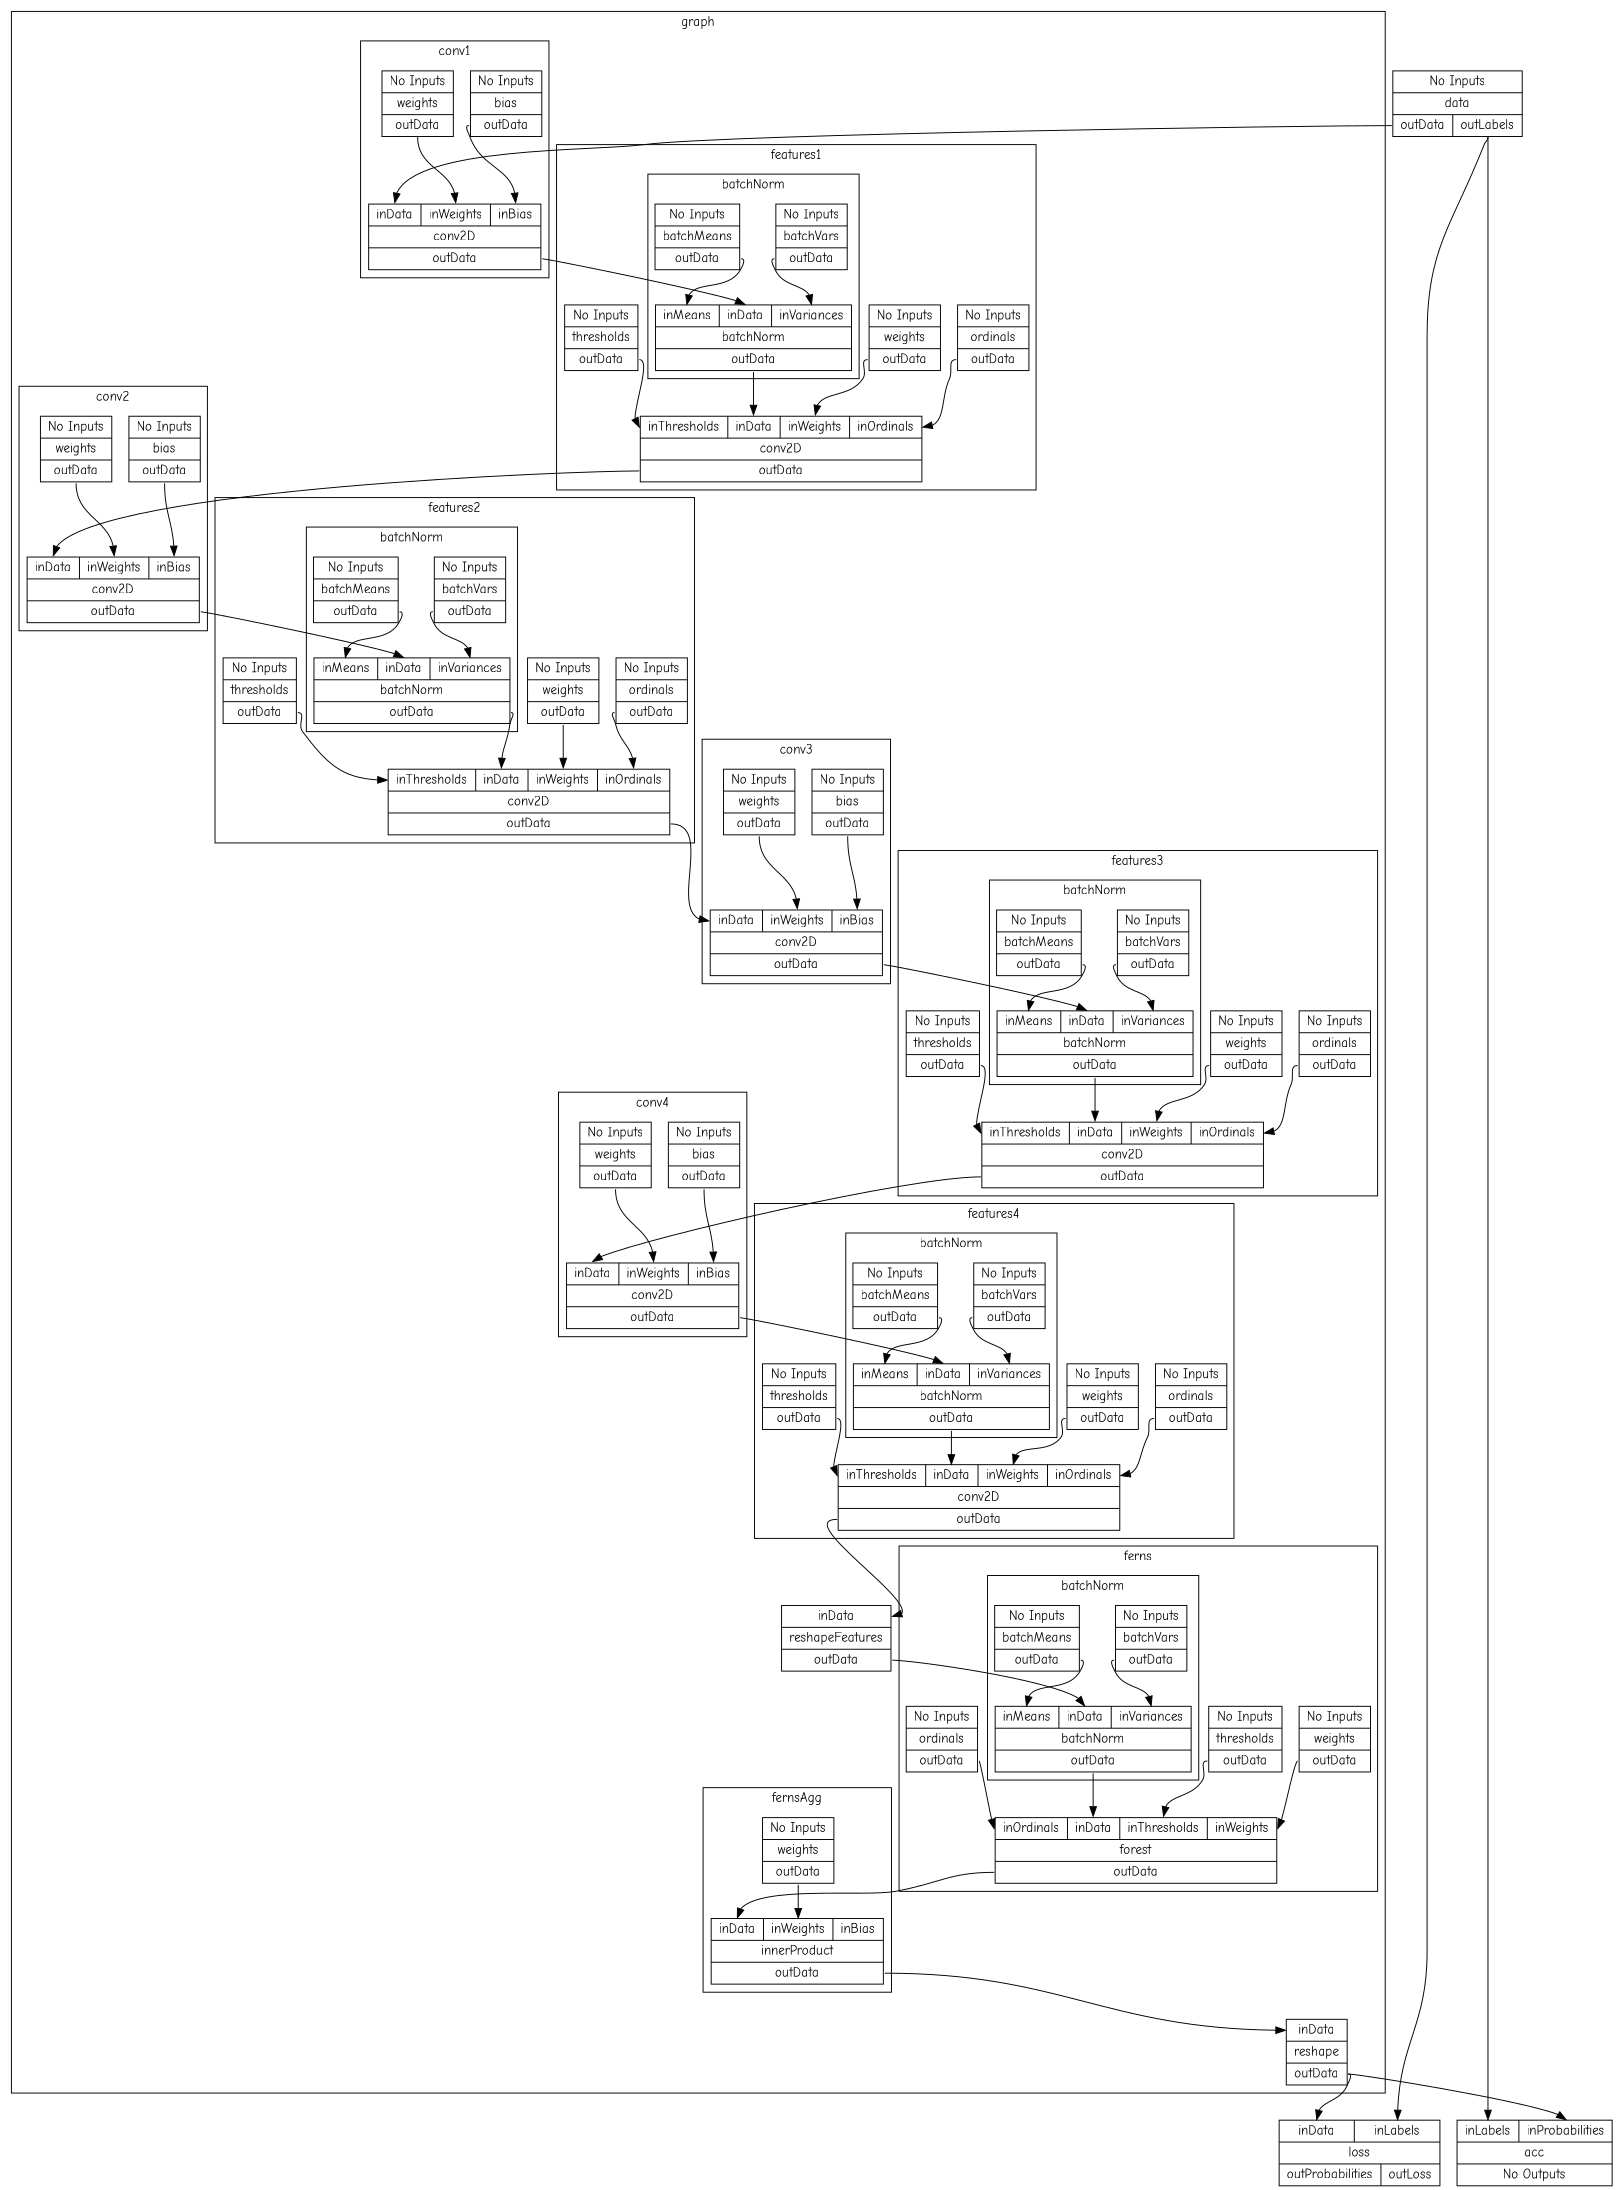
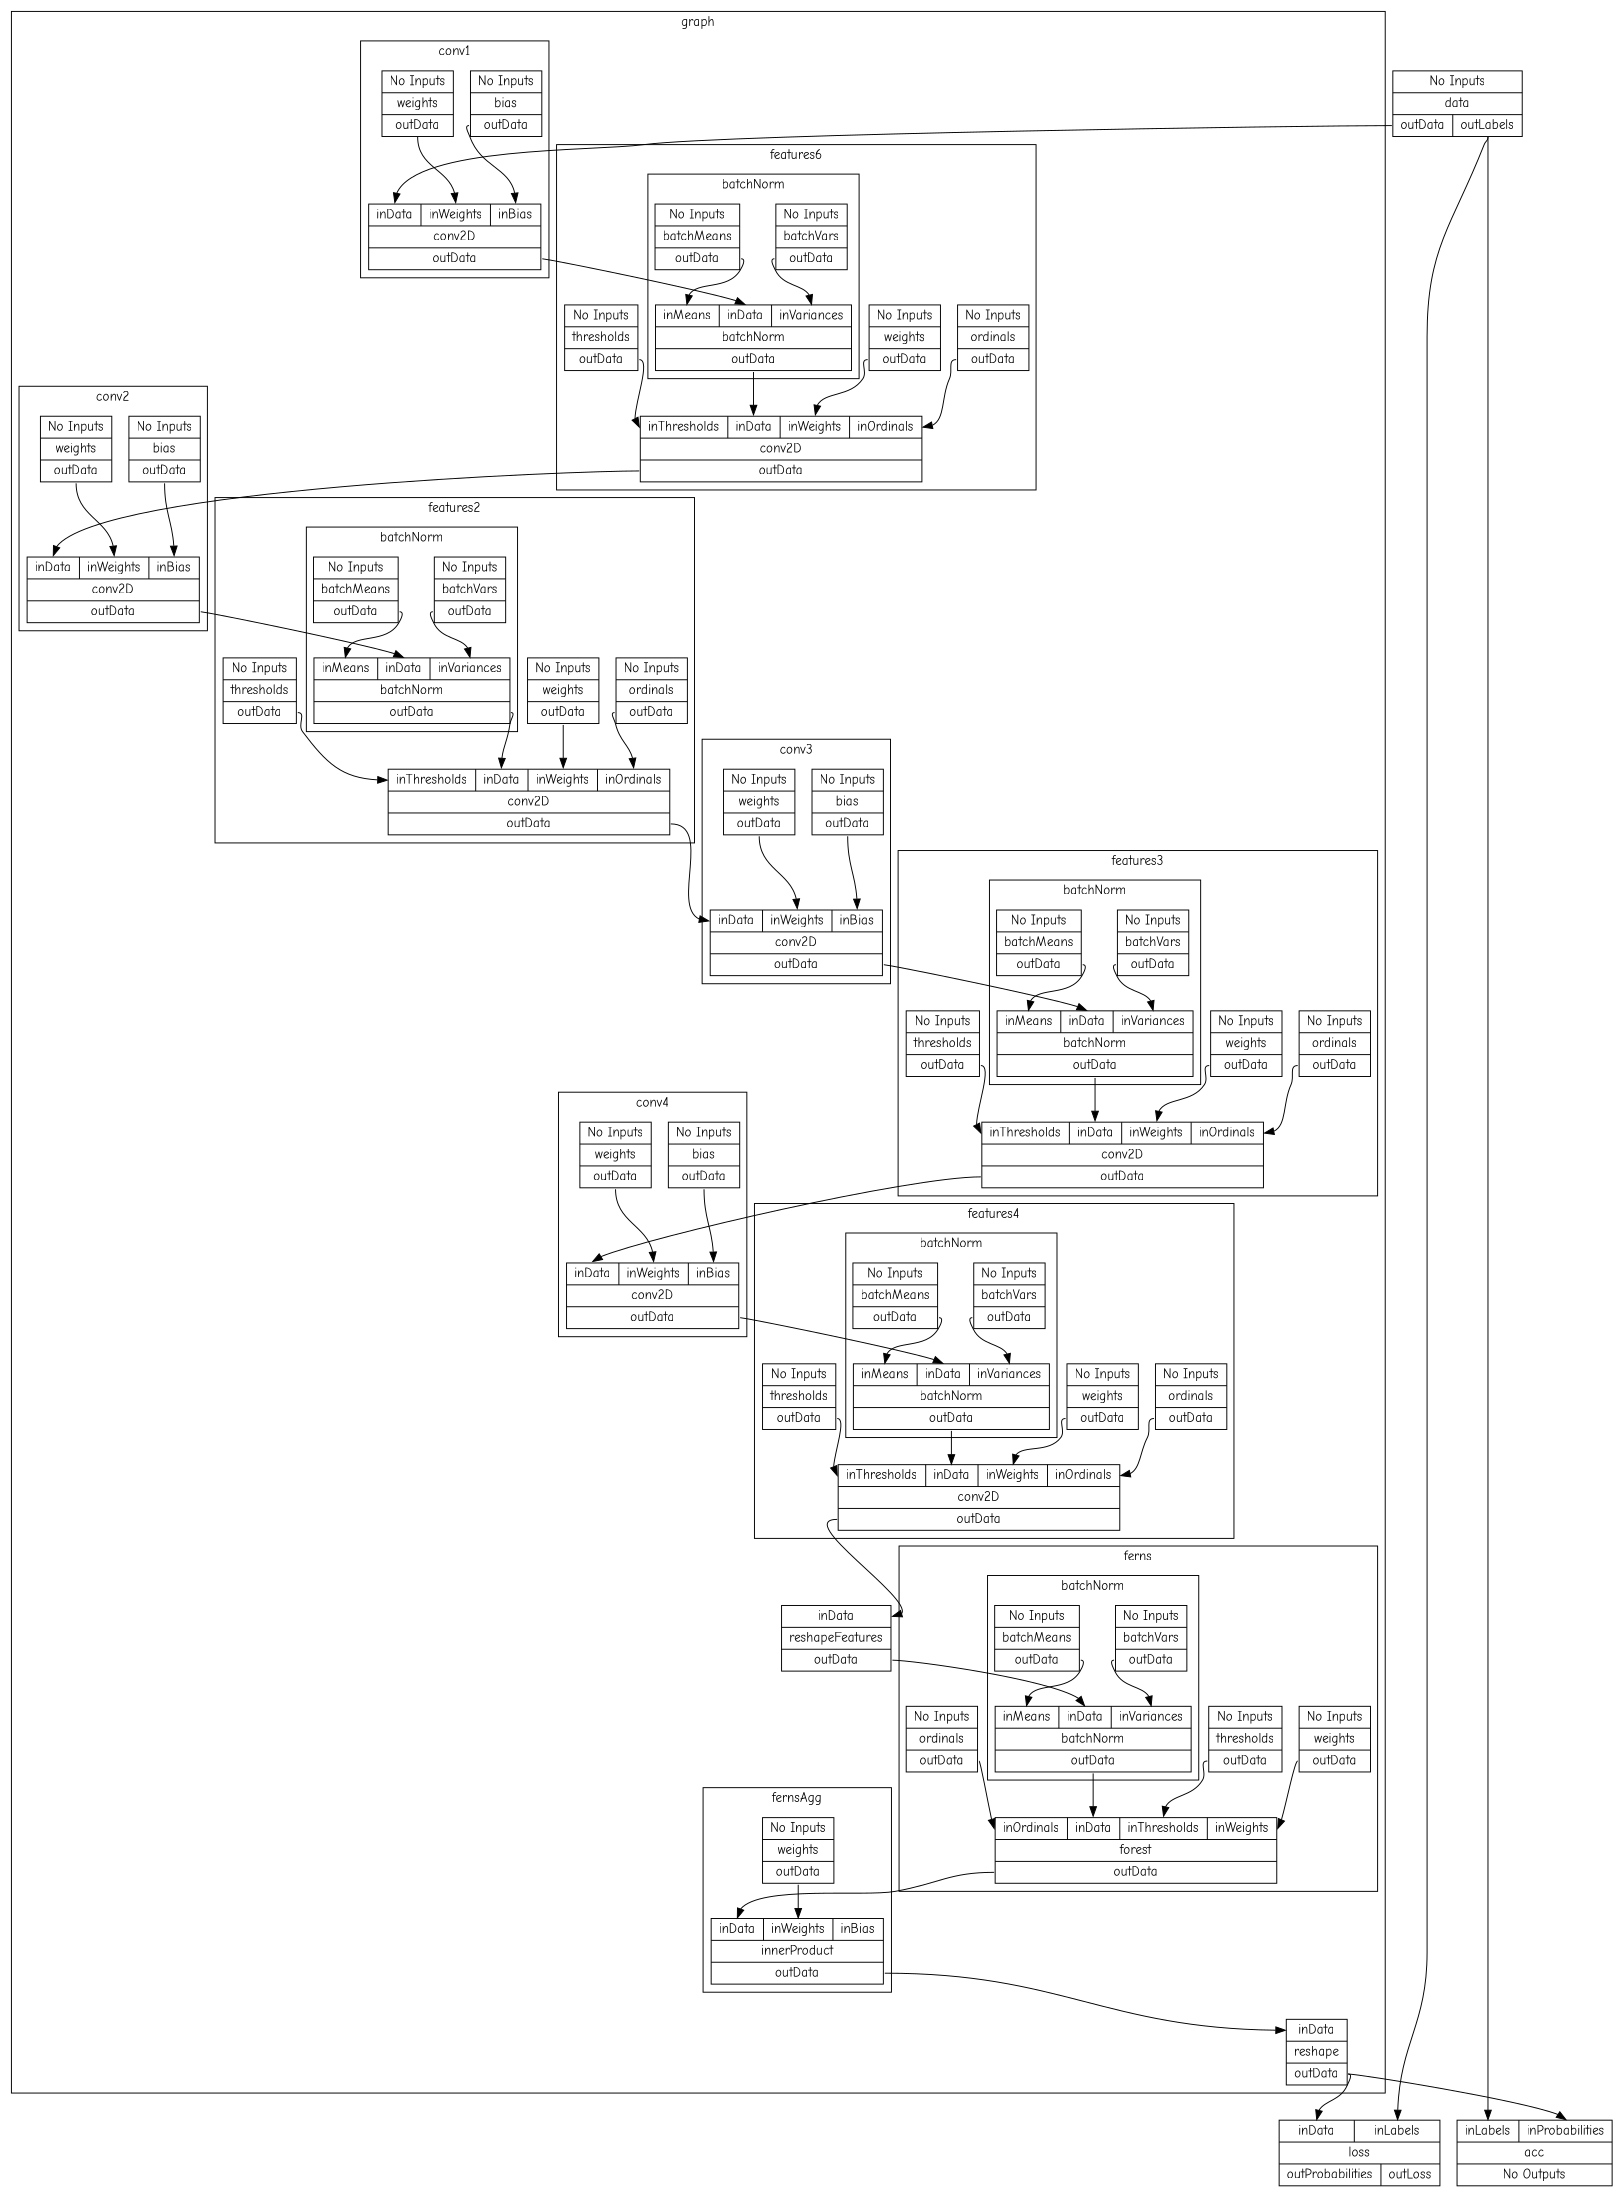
  digraph {
    fontname="Comic Neue"
    node [shape=record fontname="Comic Neue"]
    edge [headport=inData tailport=outData fontname="Comic Neue"]
    n1 [label="{No Inputs|batchVars|{<outData> outData}}"]
    n2 [label="{{<inMeans> inMeans|<inData> inData|<inVariances> inVariances}|batchNorm|{<outData> outData}}"]
    n3 [label="{No Inputs|batchMeans|{<outData> outData}}"]
    n4 [label="{{<inOrdinals> inOrdinals|<inData> inData|<inThresholds> inThresholds|<inWeights> inWeights}|forest|{<outData> outData}}"]
    n5 [label="{No Inputs|thresholds|{<outData> outData}}"]
    n6 [label="{No Inputs|ordinals|{<outData> outData}}"]
    n7 [label="{No Inputs|weights|{<outData> outData}}"]
    n8 [label="{{<inMeans> inMeans|<inData> inData|<inVariances> inVariances}|batchNorm|{<outData> outData}}"]
    n9 [label="{No Inputs|batchVars|{<outData> outData}}"]
    n10 [label="{No Inputs|batchMeans|{<outData> outData}}"]
    n11 [label="{No Inputs|ordinals|{<outData> outData}}"]
    n12 [label="{No Inputs|weights|{<outData> outData}}"]
    n13 [label="{No Inputs|thresholds|{<outData> outData}}"]
    n14 [label="{{<inThresholds> inThresholds|<inData> inData|<inWeights> inWeights|<inOrdinals> inOrdinals}|conv2D|{<outData> outData}}"]
    n15 [label="{No Inputs|bias|{<outData> outData}}"]
    n16 [label="{No Inputs|weights|{<outData> outData}}"]
    n17 [label="{{<inData> inData|<inWeights> inWeights|<inBias> inBias}|conv2D|{<outData> outData}}"]
    n18 [label="{No Inputs|batchVars|{<outData> outData}}"]
    n19 [label="{{<inMeans> inMeans|<inData> inData|<inVariances> inVariances}|batchNorm|{<outData> outData}}"]
    n20 [label="{No Inputs|batchMeans|{<outData> outData}}"]
    n21 [label="{No Inputs|ordinals|{<outData> outData}}"]
    n22 [label="{{<inThresholds> inThresholds|<inData> inData|<inWeights> inWeights|<inOrdinals> inOrdinals}|conv2D|{<outData> outData}}"]
    n23 [label="{No Inputs|thresholds|{<outData> outData}}"]
    n24 [label="{No Inputs|weights|{<outData> outData}}"]
    n25 [label="{No Inputs|batchMeans|{<outData> outData}}"]
    n26 [label="{{<inMeans> inMeans|<inData> inData|<inVariances> inVariances}|batchNorm|{<outData> outData}}"]
    n27 [label="{No Inputs|batchVars|{<outData> outData}}"]
    n28 [label="{No Inputs|ordinals|{<outData> outData}}"]
    n29 [label="{{<inThresholds> inThresholds|<inData> inData|<inWeights> inWeights|<inOrdinals> inOrdinals}|conv2D|{<outData> outData}}"]
    n30 [label="{No Inputs|weights|{<outData> outData}}"]
    n31 [label="{No Inputs|thresholds|{<outData> outData}}"]
    n32 [label="{No Inputs|batchVars|{<outData> outData}}"]
    n33 [label="{{<inMeans> inMeans|<inData> inData|<inVariances> inVariances}|batchNorm|{<outData> outData}}"]
    n34 [label="{No Inputs|batchMeans|{<outData> outData}}"]
    n35 [label="{{<inThresholds> inThresholds|<inData> inData|<inWeights> inWeights|<inOrdinals> inOrdinals}|conv2D|{<outData> outData}}"]
    n36 [label="{No Inputs|ordinals|{<outData> outData}}"]
    n37 [label="{No Inputs|thresholds|{<outData> outData}}"]
    n38 [label="{No Inputs|weights|{<outData> outData}}"]
    n39 [label="{No Inputs|weights|{<outData> outData}}"]
    n40 [label="{No Inputs|bias|{<outData> outData}}"]
    n41 [label="{{<inData> inData|<inWeights> inWeights|<inBias> inBias}|conv2D|{<outData> outData}}"]
    n42 [label="{No Inputs|weights|{<outData> outData}}"]
    n43 [label="{No Inputs|bias|{<outData> outData}}"]
    n44 [label="{{<inData> inData|<inWeights> inWeights|<inBias> inBias}|conv2D|{<outData> outData}}"]
    n45 [label="{No Inputs|weights|{<outData> outData}}"]
    n46 [label="{No Inputs|bias|{<outData> outData}}"]
    n47 [label="{{<inData> inData|<inWeights> inWeights|<inBias> inBias}|conv2D|{<outData> outData}}"]
    n48 [label="{No Inputs|weights|{<outData> outData}}"]
    n49 [label="{{<inData> inData|<inWeights> inWeights|<inBias> inBias}|innerProduct|{<outData> outData}}"]
    n50 [label="{{<inData> inData}|reshape|{<outData> outData}}"]
    n51 [label="{{<inData> inData}|reshapeFeatures|{<outData> outData}}"]
    n52 [label="{{<inData> inData|<inLabels> inLabels}|loss|{<outProbabilities> outProbabilities|<outLoss> outLoss}}"]
    n53 [label="{{<inLabels> inLabels|<inProbabilities> inProbabilities}|acc|No Outputs}"]
    n54 [label="{No Inputs|data|{<outData> outData|<outLabels> outLabels}}"]
    subgraph cluster_1 {
      label="graph"
      n50
      n51
      subgraph cluster_2 {
        label=ferns
        n4
        n5
        n6
        n7
        subgraph cluster_3 {
          label=batchNorm
          n1
          n2
          n3
        }
      }
      subgraph cluster_4 {
        label=features4
        n11
        n12
        n13
        n14
        subgraph cluster_5 {
          label=batchNorm
          n8
          n9
          n10
        }
      }
      subgraph cluster_6 {
        label=conv3
        n15
        n16
        n17
      }
      subgraph cluster_7 {
        label=features3
        n21
        n22
        n23
        n24
        subgraph cluster_8 {
          label=batchNorm
          n18
          n19
          n20
        }
      }
      subgraph cluster_9 {
        label=features2
        n28
        n29
        n30
        n31
        subgraph cluster_10 {
          label=batchNorm
          n25
          n26
          n27
        }
      }
      subgraph cluster_11 {
-       label=features1
+       label=features6
        n35
        n36
        n37
        n38
        subgraph cluster_12 {
          label=batchNorm
          n32
          n33
          n34
        }
      }
      subgraph cluster_13 {
        label=conv1
        n39
        n40
        n41
      }
      subgraph cluster_14 {
        label=conv2
        n42
        n43
        n44
      }
      subgraph cluster_15 {
        label=conv4
        n45
        n46
        n47
      }
      subgraph cluster_16 {
        label=fernsAgg
        n48
        n49
      }
    }
    n1 -> n2 [headport=inVariances]
    n2 -> n4
    n3 -> n2 [headport=inMeans]
    n4 -> n49
    n5 -> n4 [headport=inThresholds]
    n6 -> n4 [headport=inOrdinals]
    n7 -> n4 [headport=inWeights]
    n8 -> n14
    n9 -> n8 [headport=inVariances]
    n10 -> n8 [headport=inMeans]
    n11 -> n14 [headport=inOrdinals]
    n12 -> n14 [headport=inWeights]
    n13 -> n14 [headport=inThresholds]
    n14 -> n51
    n15 -> n17 [headport=inBias]
    n16 -> n17 [headport=inWeights]
    n17 -> n19
    n18 -> n19 [headport=inVariances]
    n19 -> n22
    n20 -> n19 [headport=inMeans]
    n21 -> n22 [headport=inOrdinals]
    n22 -> n47
    n23 -> n22 [headport=inThresholds]
    n24 -> n22 [headport=inWeights]
    n25 -> n26 [headport=inMeans]
    n26 -> n29
    n27 -> n26 [headport=inVariances]
    n28 -> n29 [headport=inOrdinals]
    n29 -> n17
    n30 -> n29 [headport=inWeights]
    n31 -> n29 [headport=inThresholds]
    n32 -> n33 [headport=inVariances]
    n33 -> n35
    n34 -> n33 [headport=inMeans]
    n35 -> n44
    n36 -> n35 [headport=inOrdinals]
    n37 -> n35 [headport=inThresholds]
    n38 -> n35 [headport=inWeights]
    n39 -> n41 [headport=inWeights]
    n40 -> n41 [headport=inBias]
    n41 -> n33
    n42 -> n44 [headport=inWeights]
    n43 -> n44 [headport=inBias]
    n44 -> n26
    n45 -> n47 [headport=inWeights]
    n46 -> n47 [headport=inBias]
    n47 -> n8
    n48 -> n49 [headport=inWeights]
    n49 -> n50
    n50 -> n52
    n50 -> n53 [headport=inProbabilities]
    n51 -> n2
    n54 -> n41
    n54 -> n52 [headport=inLabels tailport=outLabels]
    n54 -> n53 [headport=inLabels tailport=outLabels]
  }
